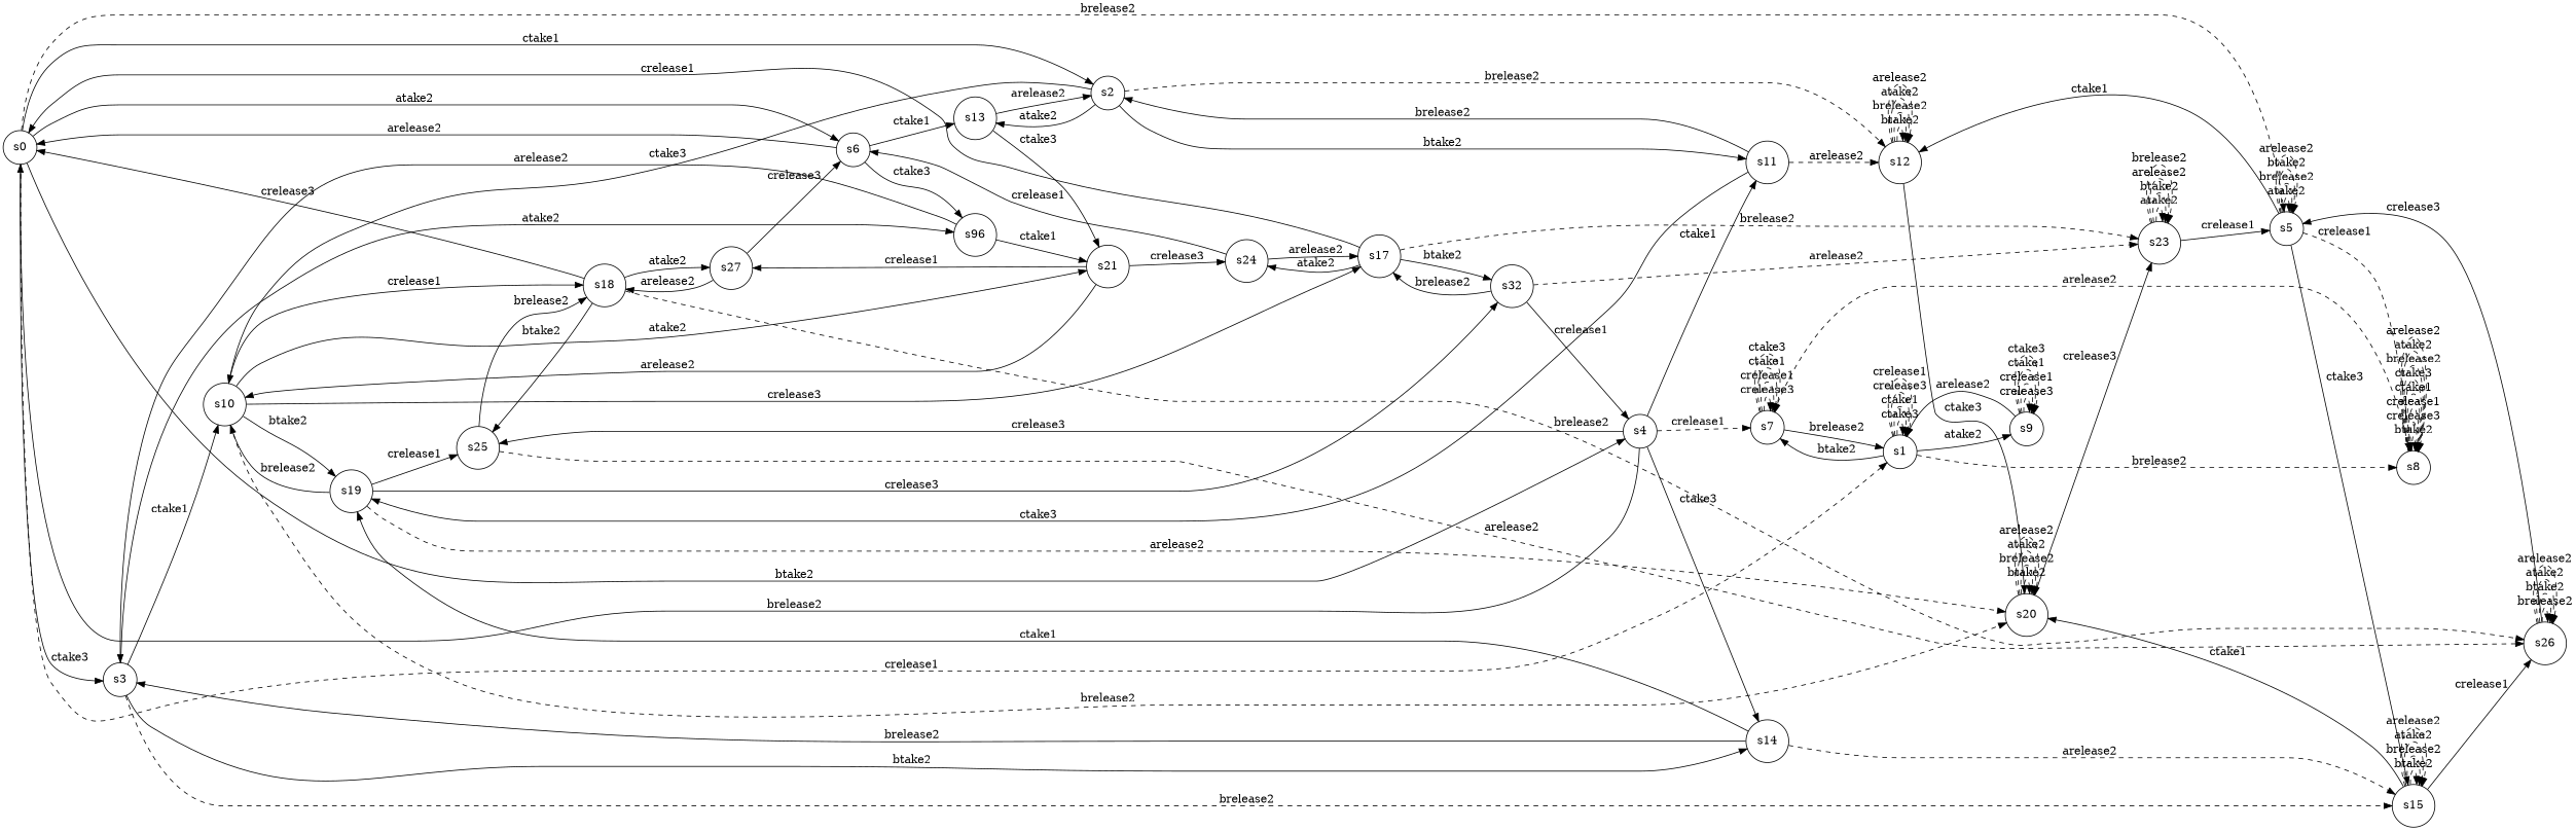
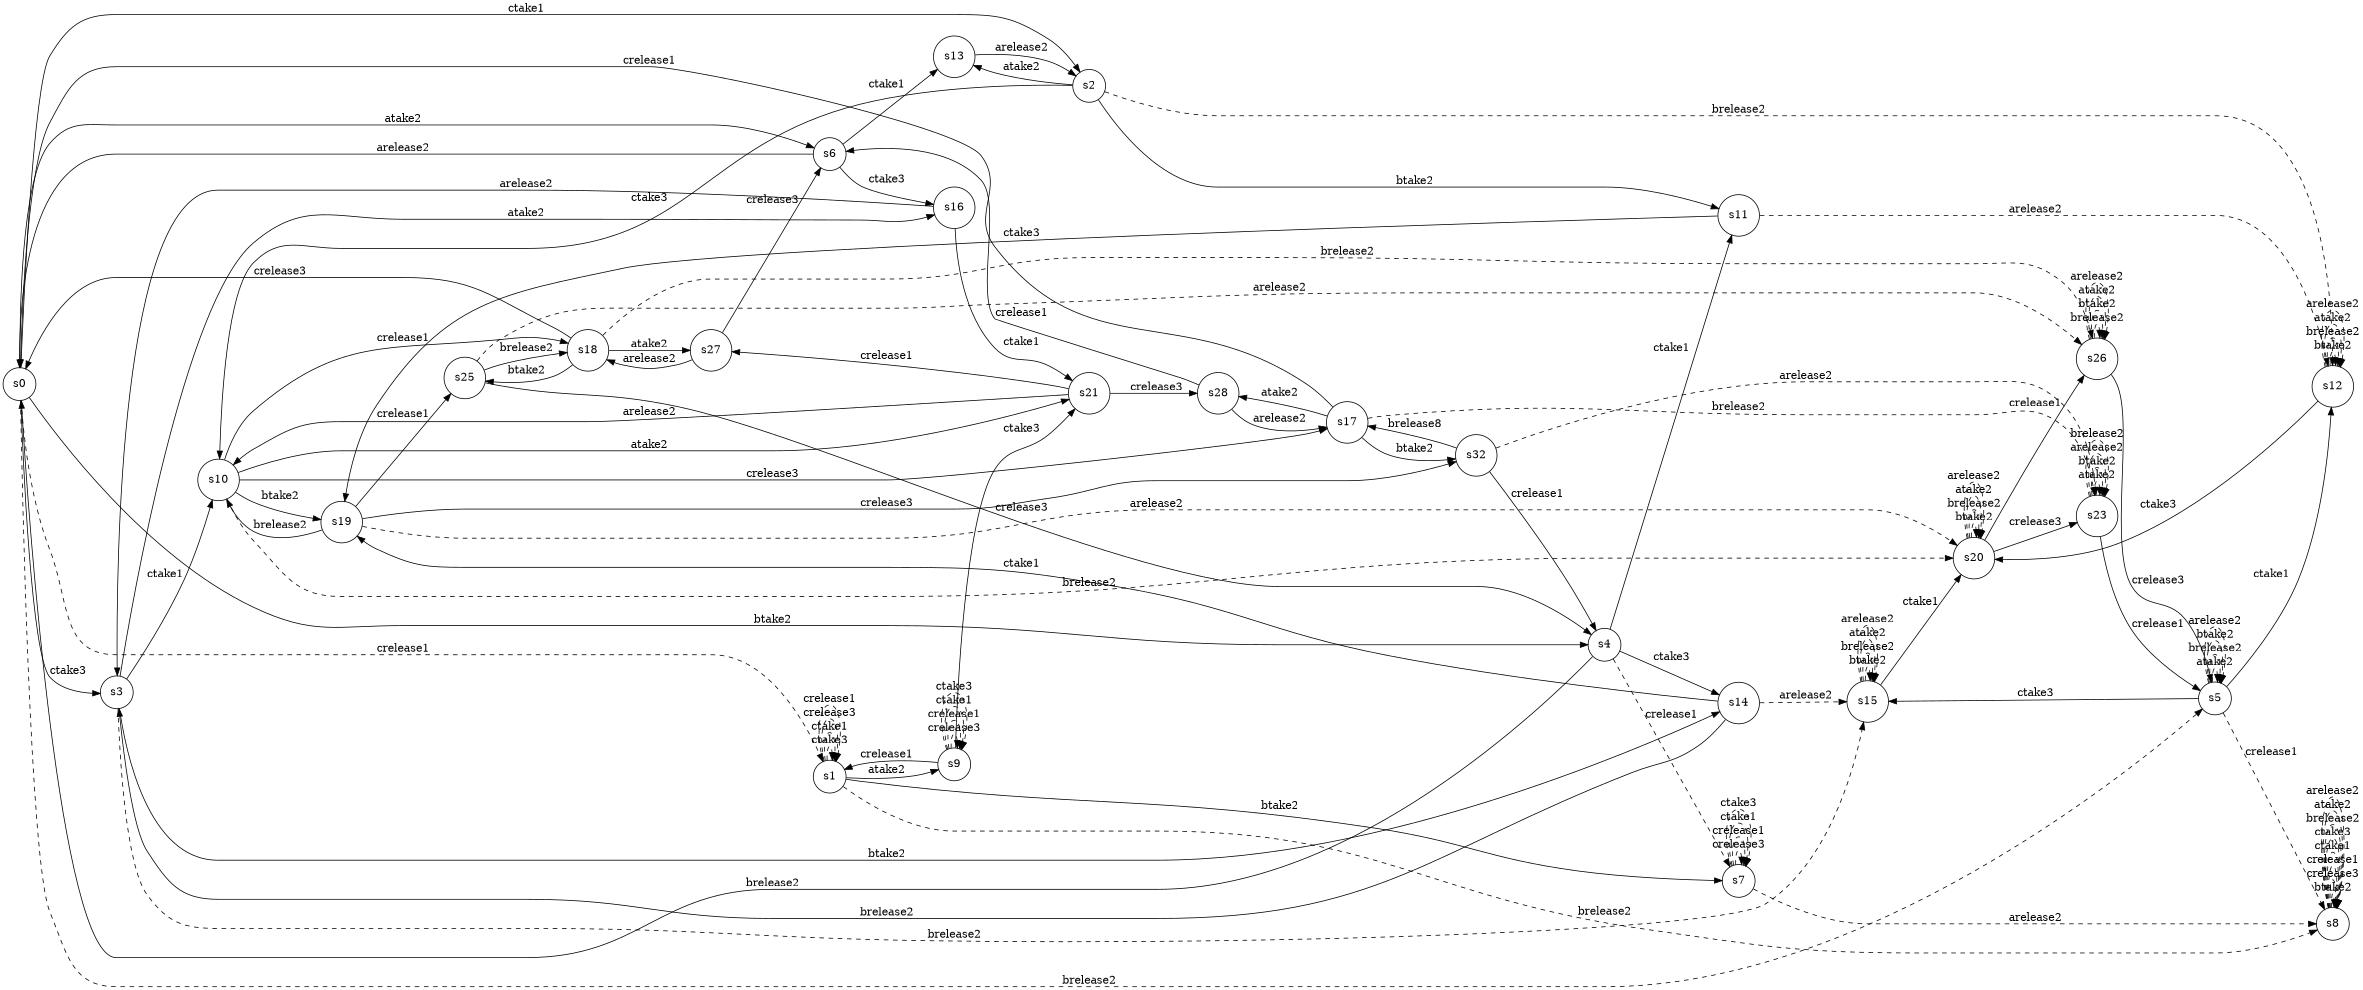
  digraph {
    rankdir=LR
    node [shape=circle]
    edge [modality=MUST style="strict"]
    n1 [label=s0]
    n2 [label=s3]
    n3 [label=s2]
    n4 [label=s1]
    n5 [label=s6]
    n6 [label=s5]
    n7 [label=s4]
    n8 [label=s10]
-   n9 [label=s96]
+   n9 [label=s16]
    n10 [label=s15]
    n11 [label=s14]
    n12 [label=s13]
    n13 [label=s12]
    n14 [label=s11]
    n15 [label=s9]
    n16 [label=s8]
    n17 [label=s7]
    n18 [label=s19]
    n19 [label=s20]
    n20 [label=s18]
    n21 [label=s21]
    n22 [label=s17]
    n23 [label=s32]
    n24 [label=s25]
    n25 [label=s23]
    n26 [label=s26]
    n27 [label=s27]
-   n28 [label=s24]
+   n28 [label=s28]
    n1 -> n2 [label=ctake3]
    n1 -> n3 [label=ctake1]
    n1 -> n4 [label=crelease1 modality=MAY style=dashed]
    n1 -> n5 [label=atake2]
    n1 -> n6 [label=brelease2 modality=MAY style=dashed]
    n1 -> n7 [label=btake2]
    n2 -> n8 [label=ctake1]
    n2 -> n9 [label=atake2]
    n2 -> n10 [label=brelease2 modality=MAY style=dashed]
    n2 -> n11 [label=btake2]
    n3 -> n8 [label=ctake3]
    n3 -> n12 [label=atake2]
    n3 -> n13 [label=brelease2 modality=MAY style=dashed]
    n3 -> n14 [label=btake2]
    n4 -> n4 [label=ctake3 modality=MAY style=dashed]
    n4 -> n4 [label=ctake1 modality=MAY style=dashed]
    n4 -> n4 [label=crelease3 modality=MAY style=dashed]
    n4 -> n4 [label=crelease1 modality=MAY style=dashed]
    n4 -> n15 [label=atake2]
    n4 -> n16 [label=brelease2 modality=MAY style=dashed]
    n4 -> n17 [label=btake2]
    n5 -> n1 [label=arelease2]
    n5 -> n9 [label=ctake3]
    n5 -> n12 [label=ctake1]
    n6 -> n6 [label=atake2 modality=MAY style=dashed]
    n6 -> n6 [label=brelease2 modality=MAY style=dashed]
    n6 -> n6 [label=btake2 modality=MAY style=dashed]
    n6 -> n6 [label=arelease2 modality=MAY style=dashed]
    n6 -> n10 [label=ctake3]
    n6 -> n13 [label=ctake1]
    n6 -> n16 [label=crelease1 modality=MAY style=dashed]
    n7 -> n1 [label=brelease2]
    n7 -> n11 [label=ctake3]
    n7 -> n14 [label=ctake1]
    n7 -> n17 [label=crelease1 modality=MAY style=dashed]
    n8 -> n18 [label=btake2]
    n8 -> n19 [label=brelease2 modality=MAY style=dashed]
    n8 -> n20 [label=crelease1]
    n8 -> n21 [label=atake2]
    n8 -> n22 [label=crelease3]
    n9 -> n2 [label=arelease2]
    n9 -> n21 [label=ctake1]
    n10 -> n10 [label=btake2 modality=MAY style=dashed]
    n10 -> n10 [label=brelease2 modality=MAY style=dashed]
    n10 -> n10 [label=atake2 modality=MAY style=dashed]
    n10 -> n10 [label=arelease2 modality=MAY style=dashed]
    n10 -> n19 [label=ctake1]
    n11 -> n2 [label=brelease2]
    n11 -> n10 [label=arelease2 modality=MAY style=dashed]
    n11 -> n18 [label=ctake1]
    n12 -> n3 [label=arelease2]
-   n12 -> n21 [label=ctake3]
+   n15 -> n21 [label=ctake3]
    n13 -> n13 [label=btake2 modality=MAY style=dashed]
    n13 -> n13 [label=brelease2 modality=MAY style=dashed]
    n13 -> n13 [label=atake2 modality=MAY style=dashed]
    n13 -> n13 [label=arelease2 modality=MAY style=dashed]
    n13 -> n19 [label=ctake3]
-   n14 -> n3 [label=brelease2]
    n14 -> n13 [label=arelease2 modality=MAY style=dashed]
    n14 -> n18 [label=ctake3]
-   n15 -> n4 [label=arelease2]
+   n15 -> n4 [label=crelease1]
    n15 -> n15 [label=crelease3 modality=MAY style=dashed]
    n15 -> n15 [label=crelease1 modality=MAY style=dashed]
    n15 -> n15 [label=ctake1 modality=MAY style=dashed]
    n15 -> n15 [label=ctake3 modality=MAY style=dashed]
    n16 -> n16 [label=btake2 modality=MAY style=dashed]
    n16 -> n16 [label=crelease3 modality=MAY style=dashed]
    n16 -> n16 [label=crelease1 modality=MAY style=dashed]
    n16 -> n16 [label=ctake1 modality=MAY style=dashed]
    n16 -> n16 [label=ctake3 modality=MAY style=dashed]
    n16 -> n16 [label=brelease2 modality=MAY style=dashed]
    n16 -> n16 [label=atake2 modality=MAY style=dashed]
    n16 -> n16 [label=arelease2 modality=MAY style=dashed]
-   n17 -> n4 [label=brelease2]
    n17 -> n16 [label=arelease2 modality=MAY style=dashed]
    n17 -> n17 [label=crelease3 modality=MAY style=dashed]
    n17 -> n17 [label=crelease1 modality=MAY style=dashed]
    n17 -> n17 [label=ctake1 modality=MAY style=dashed]
    n17 -> n17 [label=ctake3 modality=MAY style=dashed]
    n18 -> n8 [label=brelease2]
    n18 -> n19 [label=arelease2 modality=MAY style=dashed]
    n18 -> n23 [label=crelease3]
    n18 -> n24 [label=crelease1]
    n19 -> n19 [label=btake2 modality=MAY style=dashed]
    n19 -> n19 [label=brelease2 modality=MAY style=dashed]
    n19 -> n19 [label=atake2 modality=MAY style=dashed]
    n19 -> n19 [label=arelease2 modality=MAY style=dashed]
    n19 -> n25 [label=crelease3]
-   n10 -> n26 [label=crelease1]
+   n19 -> n26 [label=crelease1]
    n20 -> n1 [label=crelease3]
    n20 -> n24 [label=btake2]
    n20 -> n26 [label=brelease2 modality=MAY style=dashed]
    n20 -> n27 [label=atake2]
    n21 -> n8 [label=arelease2]
    n21 -> n27 [label=crelease1]
    n21 -> n28 [label=crelease3]
    n22 -> n1 [label=crelease1]
    n22 -> n23 [label=btake2]
    n22 -> n25 [label=brelease2 modality=MAY style=dashed]
    n22 -> n28 [label=atake2]
    n23 -> n7 [label=crelease1]
-   n23 -> n22 [label=brelease2]
+   n23 -> n22 [label=brelease8]
    n23 -> n25 [label=arelease2 modality=MAY style=dashed]
-   n7 -> n24 [label=crelease3]
+   n24 -> n7 [label=crelease3]
    n24 -> n20 [label=brelease2]
    n24 -> n26 [label=arelease2 modality=MAY style=dashed]
    n25 -> n6 [label=crelease1]
    n25 -> n25 [label=atake2 modality=MAY style=dashed]
    n25 -> n25 [label=btake2 modality=MAY style=dashed]
    n25 -> n25 [label=arelease2 modality=MAY style=dashed]
    n25 -> n25 [label=brelease2 modality=MAY style=dashed]
    n26 -> n6 [label=crelease3]
    n26 -> n26 [label=brelease2 modality=MAY style=dashed]
    n26 -> n26 [label=btake2 modality=MAY style=dashed]
    n26 -> n26 [label=atake2 modality=MAY style=dashed]
    n26 -> n26 [label=arelease2 modality=MAY style=dashed]
    n27 -> n5 [label=crelease3]
    n27 -> n20 [label=arelease2]
    n28 -> n5 [label=crelease1]
    n28 -> n22 [label=arelease2]
  }
